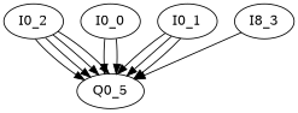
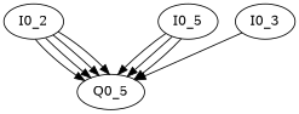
  digraph {
    n1 [label=Q0_5]
    I0_2
-   I0_0
-   I0_1
-   I0_3 [label=I8_3]
+   I0_1 [label=I0_5]
+   I0_3
    I0_2 -> n1
    I0_2 -> n1
    I0_2 -> n1
    I0_2 -> n1
-   I0_0 -> n1
-   I0_0 -> n1
    I0_1 -> n1
    I0_1 -> n1
    I0_1 -> n1
    I0_3 -> n1
  }
